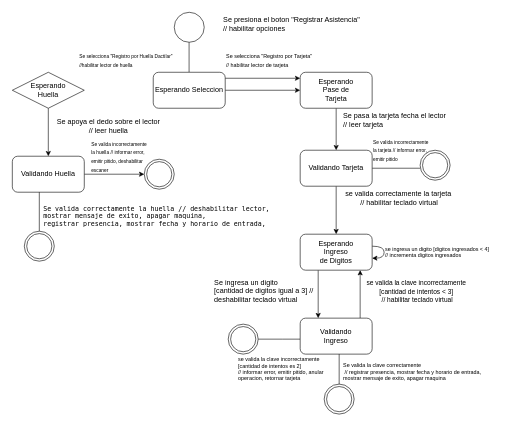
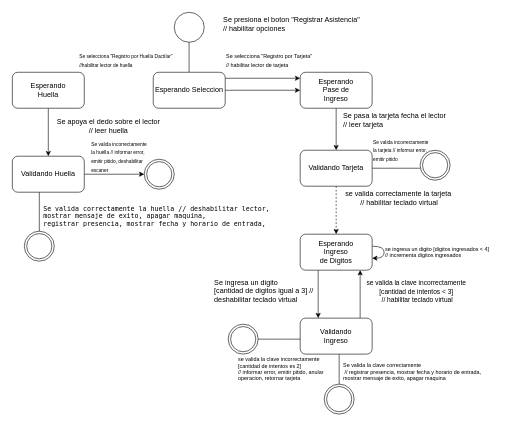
  <mxCell id="0" />
  <mxCell id="1" parent="0" />
  <mxCell id="2" value="" style="ellipse;whiteSpace=wrap;html=1;aspect=fixed;" vertex="1" parent="1"><mxGeometry x="290" y="20" width="50" height="50" as="geometry" /></mxCell>
  <mxCell id="3" value="" style="endArrow=none;html=1;rounded=0;" edge="1" parent="1"><mxGeometry width="50" height="50" relative="1" as="geometry"><mxPoint x="314.76" y="120" as="sourcePoint" /><mxPoint x="314.76" y="70" as="targetPoint" /></mxGeometry></mxCell>
  <mxCell id="4" value="Se presiona el boton &quot;Registrar Asistencia&quot;&amp;nbsp;&lt;div&gt;// habilitar opciones&lt;/div&gt;" style="text;html=1;align=left;verticalAlign=middle;resizable=0;points=[];autosize=1;strokeColor=none;fillColor=none;" vertex="1" parent="1"><mxGeometry x="370" y="20" width="250" height="40" as="geometry" /></mxCell>
  <mxCell id="5" style="edgeStyle=orthogonalEdgeStyle;rounded=0;orthogonalLoop=1;jettySize=auto;html=1;entryX=0;entryY=0.5;entryDx=0;entryDy=0;endArrow=classic;endFill=1;" edge="1" parent="1"><mxGeometry relative="1" as="geometry"><mxPoint x="375" y="130" as="sourcePoint" /><mxPoint x="500" y="130" as="targetPoint" /></mxGeometry></mxCell>
  <mxCell id="6" value="" style="edgeStyle=orthogonalEdgeStyle;rounded=0;orthogonalLoop=1;jettySize=auto;html=1;" edge="1" parent="1" source="7" target="9"><mxGeometry relative="1" as="geometry" /></mxCell>
  <mxCell id="7" value="Esperando Seleccion" style="rounded=1;whiteSpace=wrap;html=1;" vertex="1" parent="1"><mxGeometry x="255" y="120" width="120" height="60" as="geometry" /></mxCell>
  <mxCell id="8" value="" style="edgeStyle=orthogonalEdgeStyle;rounded=0;orthogonalLoop=1;jettySize=auto;html=1;" edge="1" parent="1" source="9" target="14"><mxGeometry relative="1" as="geometry" /></mxCell>
- <mxCell id="9" value="Esperando&lt;div&gt;Pase de&lt;/div&gt;&lt;div&gt;Tarjeta&lt;/div&gt;" style="rounded=1;whiteSpace=wrap;html=1;" vertex="1" parent="1"><mxGeometry x="500" y="120" width="120" height="60" as="geometry" /></mxCell>
+ <mxCell id="9" value="Esperando&lt;div&gt;Pase de&lt;/div&gt;&lt;div&gt;Ingreso&lt;/div&gt;" style="rounded=1;whiteSpace=wrap;html=1;" vertex="1" parent="1"><mxGeometry x="500" y="120" width="120" height="60" as="geometry" /></mxCell>
  <mxCell id="10" value="&lt;font style=&quot;font-size: 9px;&quot;&gt;Se selecciona &quot;Registro por Tarjeta&quot;&amp;nbsp;&lt;br&gt;// habilitar lector de tarjeta&lt;/font&gt;" style="text;html=1;align=left;verticalAlign=middle;resizable=0;points=[];autosize=1;strokeColor=none;fillColor=none;" vertex="1" parent="1"><mxGeometry x="375" y="80" width="170" height="40" as="geometry" /></mxCell>
  <mxCell id="11" value="" style="ellipse;shape=doubleEllipse;whiteSpace=wrap;html=1;aspect=fixed;" vertex="1" parent="1"><mxGeometry x="700" y="250" width="50" height="50" as="geometry" /></mxCell>
  <mxCell id="12" value="" style="endArrow=none;html=1;rounded=0;exitX=1;exitY=0.5;exitDx=0;exitDy=0;entryX=0;entryY=0.6;entryDx=0;entryDy=0;entryPerimeter=0;" edge="1" parent="1" target="11"><mxGeometry width="50" height="50" relative="1" as="geometry"><mxPoint x="620" y="280" as="sourcePoint" /><mxPoint x="724.86" y="300" as="targetPoint" /></mxGeometry></mxCell>
- <mxCell id="13" value="" style="edgeStyle=orthogonalEdgeStyle;rounded=0;orthogonalLoop=1;jettySize=auto;html=1;" edge="1" parent="1" source="14" target="18"><mxGeometry relative="1" as="geometry" /></mxCell>
+ <mxCell id="13" value="" style="edgeStyle=orthogonalEdgeStyle;rounded=0;orthogonalLoop=1;jettySize=auto;html=1;dashed=1;" edge="1" parent="1" source="14" target="18"><mxGeometry relative="1" as="geometry" /></mxCell>
  <mxCell id="14" value="Validando Tarjeta" style="rounded=1;whiteSpace=wrap;html=1;" vertex="1" parent="1"><mxGeometry x="500" y="250" width="120" height="60" as="geometry" /></mxCell>
  <mxCell id="15" value="Se pasa la tarjeta fecha el lector&amp;nbsp;&lt;div&gt;// leer tarjeta&lt;/div&gt;" style="text;html=1;align=left;verticalAlign=middle;resizable=0;points=[];autosize=1;strokeColor=none;fillColor=none;" vertex="1" parent="1"><mxGeometry x="570" y="180" width="190" height="40" as="geometry" /></mxCell>
  <mxCell id="16" style="edgeStyle=orthogonalEdgeStyle;rounded=0;orthogonalLoop=1;jettySize=auto;html=1;curved=1;" edge="1" parent="1" source="18" target="18"><mxGeometry relative="1" as="geometry"><mxPoint x="650" y="430" as="targetPoint" /></mxGeometry></mxCell>
  <mxCell id="17" value="" style="edgeStyle=orthogonalEdgeStyle;rounded=0;orthogonalLoop=1;jettySize=auto;html=1;" edge="1" parent="1"><mxGeometry relative="1" as="geometry"><mxPoint x="530" y="450" as="sourcePoint" /><mxPoint x="530" y="530" as="targetPoint" /></mxGeometry></mxCell>
  <mxCell id="18" value="Esperando&lt;div&gt;Ingreso&lt;/div&gt;&lt;div&gt;de Digitos&lt;/div&gt;" style="rounded=1;whiteSpace=wrap;html=1;" vertex="1" parent="1"><mxGeometry x="500" y="390" width="120" height="60" as="geometry" /></mxCell>
  <mxCell id="19" value="&lt;font style=&quot;font-size: 8px;&quot;&gt;Se valida incorrectamente&amp;nbsp;&lt;/font&gt;&lt;div&gt;&lt;font style=&quot;font-size: 8px;&quot;&gt;la tarjeta // informar error,&amp;nbsp;&lt;/font&gt;&lt;/div&gt;&lt;div&gt;&lt;font style=&quot;font-size: 8px;&quot;&gt;emitir pitido&lt;/font&gt;&lt;span style=&quot;font-size: 8px; background-color: initial;&quot;&gt;&amp;nbsp;&lt;/span&gt;&lt;/div&gt;" style="text;html=1;align=left;verticalAlign=middle;resizable=0;points=[];autosize=1;strokeColor=none;fillColor=none;" vertex="1" parent="1"><mxGeometry x="620" y="220" width="120" height="60" as="geometry" /></mxCell>
  <mxCell id="20" value="se valida correctamente la tarjeta&amp;nbsp;&lt;div&gt;// habilitar teclado virtual&lt;/div&gt;" style="text;html=1;align=center;verticalAlign=middle;resizable=0;points=[];autosize=1;strokeColor=none;fillColor=none;" vertex="1" parent="1"><mxGeometry x="565" y="310" width="200" height="40" as="geometry" /></mxCell>
  <mxCell id="21" value="&lt;h5 style=&quot;font-size: 9px;&quot;&gt;&lt;span style=&quot;font-weight: normal;&quot;&gt;&lt;font style=&quot;font-size: 9px;&quot;&gt;se ingresa un digito [digitos ingresados &amp;lt; 4]&lt;br&gt;&lt;/font&gt;&lt;font style=&quot;font-size: 9px;&quot;&gt;// incrementa digitos ingresados&lt;/font&gt;&lt;/span&gt;&lt;/h5&gt;" style="text;html=1;align=left;verticalAlign=middle;resizable=0;points=[];autosize=1;strokeColor=none;fillColor=none;" vertex="1" parent="1"><mxGeometry x="640" y="385" width="200" height="70" as="geometry" /></mxCell>
  <mxCell id="22" value="" style="edgeStyle=orthogonalEdgeStyle;rounded=0;orthogonalLoop=1;jettySize=auto;html=1;" edge="1" parent="1"><mxGeometry relative="1" as="geometry"><mxPoint x="600" y="530" as="sourcePoint" /><mxPoint x="600" y="450" as="targetPoint" /></mxGeometry></mxCell>
  <mxCell id="23" value="" style="edgeStyle=orthogonalEdgeStyle;rounded=0;orthogonalLoop=1;jettySize=auto;html=1;endArrow=none;endFill=0;" edge="1" parent="1" source="24" target="30"><mxGeometry relative="1" as="geometry"><Array as="points"><mxPoint x="470" y="565" /><mxPoint x="470" y="565" /></Array></mxGeometry></mxCell>
  <mxCell id="24" value="Validando&lt;div&gt;Ingreso&lt;/div&gt;" style="whiteSpace=wrap;html=1;rounded=1;" vertex="1" parent="1"><mxGeometry x="500" y="530" width="120" height="60" as="geometry" /></mxCell>
  <mxCell id="25" value="Se ingresa un digito&amp;nbsp;&lt;div&gt;[cantidad de digitos igual a 3] //&lt;/div&gt;&lt;div&gt;deshabilitar teclado virtual&lt;/div&gt;" style="text;html=1;align=left;verticalAlign=middle;resizable=0;points=[];autosize=1;strokeColor=none;fillColor=none;" vertex="1" parent="1"><mxGeometry x="355" y="455" width="190" height="60" as="geometry" /></mxCell>
  <mxCell id="26" value="" style="ellipse;shape=doubleEllipse;whiteSpace=wrap;html=1;aspect=fixed;" vertex="1" parent="1"><mxGeometry x="540" y="640" width="50" height="50" as="geometry" /></mxCell>
  <mxCell id="27" value="" style="endArrow=none;html=1;rounded=0;" edge="1" parent="1"><mxGeometry width="50" height="50" relative="1" as="geometry"><mxPoint x="565" y="640" as="sourcePoint" /><mxPoint x="565" y="590" as="targetPoint" /></mxGeometry></mxCell>
  <mxCell id="28" value="&lt;h5 style=&quot;font-size: 9px;&quot;&gt;&lt;span style=&quot;font-weight: normal;&quot;&gt;&lt;font style=&quot;font-size: 9px;&quot;&gt;Se valida la clave correctamente&lt;br&gt;&lt;/font&gt;&lt;font style=&quot;font-size: 9px;&quot;&gt;&amp;nbsp;// registrar presencia, mostrar fecha y horario de entrada,&lt;br&gt;&lt;/font&gt;&lt;font style=&quot;font-size: 9px;&quot;&gt;mostrar mensaje de exito, apagar maquina&lt;/font&gt;&lt;/span&gt;&lt;/h5&gt;" style="text;html=1;align=left;verticalAlign=middle;resizable=0;points=[];autosize=1;strokeColor=none;fillColor=none;" vertex="1" parent="1"><mxGeometry x="570" y="580" width="250" height="80" as="geometry" /></mxCell>
  <mxCell id="29" value="&lt;font style=&quot;font-size: 11px;&quot;&gt;se valida la clave incorrectamente&amp;nbsp;&lt;/font&gt;&lt;div style=&quot;font-size: 11px;&quot;&gt;&lt;font style=&quot;font-size: 11px;&quot;&gt;[cantidad de intentos &amp;lt; 3]&amp;nbsp;&lt;/font&gt;&lt;/div&gt;&lt;div style=&quot;font-size: 11px;&quot;&gt;&lt;font style=&quot;font-size: 11px;&quot;&gt;// habilitar teclado virtual&lt;/font&gt;&lt;/div&gt;" style="text;html=1;align=center;verticalAlign=middle;resizable=0;points=[];autosize=1;strokeColor=none;fillColor=none;" vertex="1" parent="1"><mxGeometry x="600" y="460" width="190" height="50" as="geometry" /></mxCell>
  <mxCell id="30" value="" style="ellipse;shape=doubleEllipse;whiteSpace=wrap;html=1;aspect=fixed;" vertex="1" parent="1"><mxGeometry x="380" y="540" width="50" height="50" as="geometry" /></mxCell>
  <mxCell id="31" value="&lt;h5 style=&quot;font-size: 9px;&quot;&gt;&lt;span style=&quot;font-weight: normal;&quot;&gt;&lt;font style=&quot;font-size: 9px;&quot;&gt;se valida la clave incorrectamente&amp;nbsp;&lt;br&gt;&lt;/font&gt;&lt;font style=&quot;font-size: 9px;&quot;&gt;[cantidad de intentos es 2]&amp;nbsp;&lt;br&gt;&lt;/font&gt;&lt;font style=&quot;font-size: 9px;&quot;&gt;// informar error, emitir pitido, anular&amp;nbsp;&lt;br&gt;&lt;/font&gt;&lt;font style=&quot;font-size: 9px;&quot;&gt;operacion, retornar tarjeta&lt;/font&gt;&lt;/span&gt;&lt;/h5&gt;" style="text;html=1;align=left;verticalAlign=middle;resizable=0;points=[];autosize=1;strokeColor=none;fillColor=none;" vertex="1" parent="1"><mxGeometry x="395" y="570" width="170" height="90" as="geometry" /></mxCell>
  <mxCell id="32" value="" style="edgeStyle=orthogonalEdgeStyle;rounded=0;orthogonalLoop=1;jettySize=auto;html=1;" edge="1" parent="1" source="33" target="36"><mxGeometry relative="1" as="geometry" /></mxCell>
- <mxCell id="33" value="Esperando&lt;div&gt;Huella&lt;/div&gt;" style="rhombus;whiteSpace=wrap;html=1;" vertex="1" parent="1"><mxGeometry x="20" y="120" width="120" height="60" as="geometry" /></mxCell>
+ <mxCell id="33" value="Esperando&lt;div&gt;Huella&lt;/div&gt;" style="whiteSpace=wrap;html=1;rounded=1;" vertex="1" parent="1"><mxGeometry x="20" y="120" width="120" height="60" as="geometry" /></mxCell>
  <mxCell id="34" value="&lt;font style=&quot;font-size: 8px;&quot;&gt;Se selecciona &quot;Registro por Huella Dactilar&quot;&amp;nbsp;&lt;br&gt;//habilitar lector de huella&lt;/font&gt;" style="text;html=1;align=left;verticalAlign=middle;resizable=0;points=[];autosize=1;strokeColor=none;fillColor=none;" vertex="1" parent="1"><mxGeometry x="130" y="80" width="180" height="40" as="geometry" /></mxCell>
  <mxCell id="35" value="" style="edgeStyle=orthogonalEdgeStyle;rounded=0;orthogonalLoop=1;jettySize=auto;html=1;" edge="1" parent="1" source="36" target="41"><mxGeometry relative="1" as="geometry" /></mxCell>
  <mxCell id="36" value="Validando Huella" style="whiteSpace=wrap;html=1;rounded=1;" vertex="1" parent="1"><mxGeometry x="20" y="260" width="120" height="60" as="geometry" /></mxCell>
  <mxCell id="37" value="Se apoya el dedo sobre el lector&lt;div&gt;// leer huella&lt;/div&gt;" style="text;html=1;align=center;verticalAlign=middle;resizable=0;points=[];autosize=1;strokeColor=none;fillColor=none;" vertex="1" parent="1"><mxGeometry x="80" y="190" width="200" height="40" as="geometry" /></mxCell>
  <mxCell id="38" value="" style="ellipse;shape=doubleEllipse;whiteSpace=wrap;html=1;aspect=fixed;" vertex="1" parent="1"><mxGeometry x="40" y="385" width="50" height="50" as="geometry" /></mxCell>
  <mxCell id="39" value="" style="endArrow=none;html=1;rounded=0;exitX=0.5;exitY=0;exitDx=0;exitDy=0;" edge="1" parent="1" source="38"><mxGeometry width="50" height="50" relative="1" as="geometry"><mxPoint x="65" y="370" as="sourcePoint" /><mxPoint x="65" y="320" as="targetPoint" /></mxGeometry></mxCell>
  <mxCell id="40" value="&lt;pre style=&quot;font-size: 11px;&quot;&gt;&lt;font style=&quot;font-weight: normal; font-size: 11px;&quot;&gt;&lt;font style=&quot;font-size: 11px;&quot;&gt;Se valida correctamente la huella // deshabilitar lector,&lt;br&gt;&lt;/font&gt;&lt;/font&gt;&lt;font style=&quot;font-weight: normal; font-size: 11px;&quot;&gt;&lt;font style=&quot;font-size: 11px;&quot;&gt;mostrar mensaje de exito, apagar maquina,&amp;nbsp;&lt;br&gt;&lt;/font&gt;&lt;/font&gt;&lt;span style=&quot;background-color: initial; font-weight: normal;&quot;&gt;registrar presencia, mostrar fecha y horario de entrada,&lt;/span&gt;&lt;/pre&gt;" style="text;html=1;align=left;verticalAlign=middle;resizable=0;points=[];autosize=1;strokeColor=none;fillColor=none;" vertex="1" parent="1"><mxGeometry x="70" y="320" width="400" height="80" as="geometry" /></mxCell>
  <mxCell id="41" value="" style="ellipse;shape=doubleEllipse;whiteSpace=wrap;html=1;aspect=fixed;" vertex="1" parent="1"><mxGeometry x="240" y="265" width="50" height="50" as="geometry" /></mxCell>
  <mxCell id="42" value="&lt;font style=&quot;font-size: 8px;&quot;&gt;Se valida incorrectamente&amp;nbsp;&lt;/font&gt;&lt;div&gt;&lt;font style=&quot;font-size: 8px;&quot;&gt;la huella // informar error,&amp;nbsp;&lt;/font&gt;&lt;/div&gt;&lt;div&gt;&lt;font style=&quot;font-size: 8px;&quot;&gt;emitir pitido, deshabilitar&lt;/font&gt;&lt;/div&gt;&lt;div&gt;&lt;span style=&quot;font-size: 8px; background-color: initial;&quot;&gt;escaner&amp;nbsp;&lt;/span&gt;&lt;/div&gt;" style="text;html=1;align=left;verticalAlign=middle;resizable=0;points=[];autosize=1;strokeColor=none;fillColor=none;" vertex="1" parent="1"><mxGeometry x="150" y="225" width="120" height="70" as="geometry" /></mxCell>
